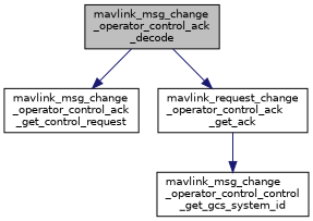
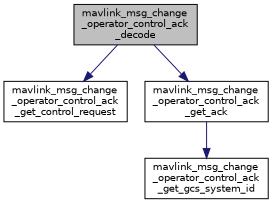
  digraph {
    rankdir=TB
    node [color=black fillcolor=white fontname=Helvetica fontsize=10 shape=record style=filled]
    edge [color=midnightblue fontname=Helvetica fontsize=10 labelfontname=Helvetica labelfontsize=10 style=solid]
    n1 [fillcolor=grey75 fontcolor=black height=0.2 label="mavlink_msg_change\l_operator_control_ack\l_decode" width=0.4]
    n2 [height=0.2 label="mavlink_msg_change\l_operator_control_ack\l_get_control_request" width=0.4]
-   n3 [height=0.2 label="mavlink_request_change\l_operator_control_ack\l_get_ack" width=0.4]
-   n4 [height=0.2 label="mavlink_msg_change\l_operator_control_control\l_get_gcs_system_id" width=0.4]
+   n3 [height=0.2 label="mavlink_msg_change\l_operator_control_ack\l_get_ack" width=0.4]
+   n4 [height=0.2 label="mavlink_msg_change\l_operator_control_ack\l_get_gcs_system_id" width=0.4]
    n1 -> n2
    n1 -> n3
    n3 -> n4
  }
